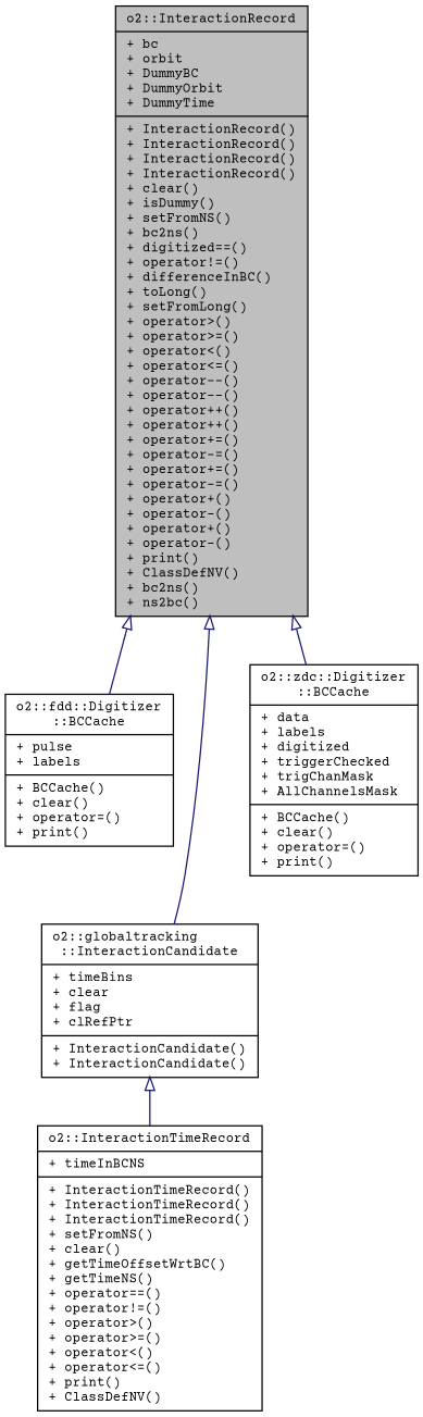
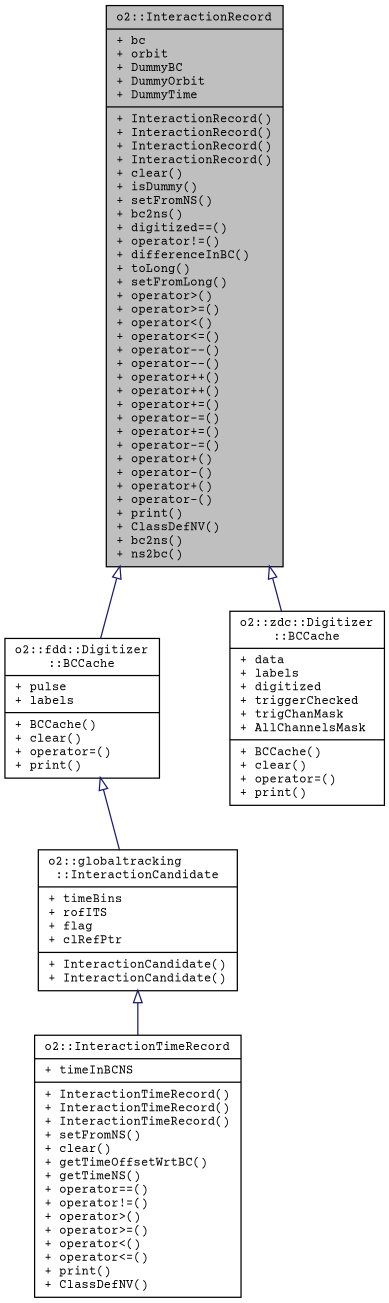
  digraph {
    fontname="Courier Prime"
    node [color=black fontname="Courier Prime" fontsize=10 shape=record]
    edge [arrowtail=onormal color=midnightblue dir=back fontname="Courier Prime" fontsize=10 labelfontname=Helvetica labelfontsize=10 style=solid]
    n1 [fillcolor=grey75 fontcolor=black height=0.2 label="{o2::InteractionRecord\n|+ bc\l+ orbit\l+ DummyBC\l+ DummyOrbit\l+ DummyTime\l|+ InteractionRecord()\l+ InteractionRecord()\l+ InteractionRecord()\l+ InteractionRecord()\l+ clear()\l+ isDummy()\l+ setFromNS()\l+ bc2ns()\l+ digitized==()\l+ operator!=()\l+ differenceInBC()\l+ toLong()\l+ setFromLong()\l+ operator\>()\l+ operator\>=()\l+ operator\<()\l+ operator\<=()\l+ operator--()\l+ operator--()\l+ operator++()\l+ operator++()\l+ operator+=()\l+ operator-=()\l+ operator+=()\l+ operator-=()\l+ operator+()\l+ operator-()\l+ operator+()\l+ operator-()\l+ print()\l+ ClassDefNV()\l+ bc2ns()\l+ ns2bc()\l}" style=filled width=0.4]
    n2 [height=0.2 label="{o2::fdd::Digitizer\l::BCCache\n|+ pulse\l+ labels\l|+ BCCache()\l+ clear()\l+ operator=()\l+ print()\l}" width=0.4]
-   n3 [height=0.2 label="{o2::globaltracking\l::InteractionCandidate\n|+ timeBins\l+ clear\l+ flag\l+ clRefPtr\l|+ InteractionCandidate()\l+ InteractionCandidate()\l}" width=0.4]
+   n3 [height=0.2 label="{o2::globaltracking\l::InteractionCandidate\n|+ timeBins\l+ rofITS\l+ flag\l+ clRefPtr\l|+ InteractionCandidate()\l+ InteractionCandidate()\l}" width=0.4]
    n4 [height=0.2 label="{o2::zdc::Digitizer\l::BCCache\n|+ data\l+ labels\l+ digitized\l+ triggerChecked\l+ trigChanMask\l+ AllChannelsMask\l|+ BCCache()\l+ clear()\l+ operator=()\l+ print()\l}" width=0.4]
    n5 [height=0.2 label="{o2::InteractionTimeRecord\n|+ timeInBCNS\l|+ InteractionTimeRecord()\l+ InteractionTimeRecord()\l+ InteractionTimeRecord()\l+ setFromNS()\l+ clear()\l+ getTimeOffsetWrtBC()\l+ getTimeNS()\l+ operator==()\l+ operator!=()\l+ operator\>()\l+ operator\>=()\l+ operator\<()\l+ operator\<=()\l+ print()\l+ ClassDefNV()\l}" width=0.4]
    n1 -> n2
-   n1 -> n3
+   n2 -> n3
    n1 -> n4
    n3 -> n5
  }
